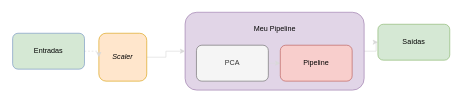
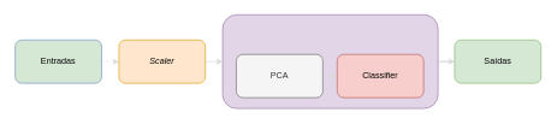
  <mxCell id="0" />
  <mxCell id="1" parent="0" />
  <mxCell id="2" value="" style="edgeStyle=orthogonalEdgeStyle;rounded=0;orthogonalLoop=1;jettySize=auto;html=1;entryX=0;entryY=0.5;entryDx=0;entryDy=0;strokeColor=#D9D9D9;" edge="1" parent="1" source="3" target="12"><mxGeometry relative="1" as="geometry"><mxPoint x="637" y="85" as="targetPoint" /></mxGeometry></mxCell>
  <mxCell id="3" value="" style="rounded=1;whiteSpace=wrap;html=1;fillColor=#e1d5e7;strokeColor=#9673a6;" vertex="1" parent="1"><mxGeometry x="308" y="20" width="299" height="130" as="geometry" /></mxCell>
  <mxCell id="4" style="edgeStyle=orthogonalEdgeStyle;rounded=0;orthogonalLoop=1;jettySize=auto;html=1;exitX=1;exitY=0.5;exitDx=0;exitDy=0;entryX=0;entryY=0.5;entryDx=0;entryDy=0;strokeColor=#D9D9D9;" edge="1" parent="1" source="5" target="3"><mxGeometry relative="1" as="geometry" /></mxCell>
- <mxCell id="5" value="&lt;i&gt;Scaler&lt;/i&gt;" style="rounded=1;whiteSpace=wrap;html=1;fillColor=#ffe6cc;strokeColor=#d79b00;" vertex="1" parent="1"><mxGeometry x="164" y="55" width="80" height="80" as="geometry" /></mxCell>
+ <mxCell id="5" value="&lt;i&gt;Scaler&lt;/i&gt;" style="rounded=1;whiteSpace=wrap;html=1;fillColor=#ffe6cc;strokeColor=#d79b00;" vertex="1" parent="1"><mxGeometry x="164" y="55" width="120" height="60" as="geometry" /></mxCell>
  <mxCell id="6" style="edgeStyle=orthogonalEdgeStyle;rounded=0;orthogonalLoop=1;jettySize=auto;html=1;exitX=1;exitY=0.5;exitDx=0;exitDy=0;entryX=0;entryY=0.5;entryDx=0;entryDy=0;strokeColor=#D9D9D9;" edge="1" parent="1" source="7" target="8"><mxGeometry relative="1" as="geometry" /></mxCell>
  <mxCell id="7" value="PCA" style="rounded=1;whiteSpace=wrap;html=1;fillColor=#f5f5f5;strokeColor=#666666;fontColor=#333333;" vertex="1" parent="1"><mxGeometry x="327" y="75" width="120" height="60" as="geometry" /></mxCell>
- <mxCell id="8" value="Pipeline" style="rounded=1;whiteSpace=wrap;html=1;fillColor=#f8cecc;strokeColor=#b85450;" vertex="1" parent="1"><mxGeometry x="467" y="75" width="120" height="60" as="geometry" /></mxCell>
- <mxCell id="9" value="Meu Pipeline" style="text;html=1;strokeColor=none;fillColor=none;align=center;verticalAlign=middle;whiteSpace=wrap;rounded=0;" vertex="1" parent="1"><mxGeometry x="387.5" y="37" width="140" height="20" as="geometry" /></mxCell>
+ <mxCell id="8" value="Classifier" style="rounded=1;whiteSpace=wrap;html=1;fillColor=#f8cecc;strokeColor=#b85450;" vertex="1" parent="1"><mxGeometry x="467" y="75" width="120" height="60" as="geometry" /></mxCell>
  <mxCell id="10" style="edgeStyle=orthogonalEdgeStyle;rounded=0;orthogonalLoop=1;jettySize=auto;html=1;exitX=1;exitY=0.5;exitDx=0;exitDy=0;entryX=0;entryY=0.5;entryDx=0;entryDy=0;strokeColor=#D9D9D9;dashed=1;" edge="1" parent="1" source="11" target="5"><mxGeometry relative="1" as="geometry" /></mxCell>
  <mxCell id="11" value="Entradas" style="rounded=1;whiteSpace=wrap;html=1;fillColor=#d5e8d4;strokeColor=#6c8ebf;" vertex="1" parent="1"><mxGeometry x="20" y="55" width="120" height="60" as="geometry" /></mxCell>
- <mxCell id="12" value="Saídas" style="rounded=1;whiteSpace=wrap;html=1;fillColor=#d5e8d4;strokeColor=#82b366;" vertex="1" parent="1"><mxGeometry x="630" y="40" width="120" height="60" as="geometry" /></mxCell>
+ <mxCell id="12" value="Saídas" style="rounded=1;whiteSpace=wrap;html=1;fillColor=#d5e8d4;strokeColor=#82b366;" vertex="1" parent="1"><mxGeometry x="630" y="55" width="120" height="60" as="geometry" /></mxCell>
